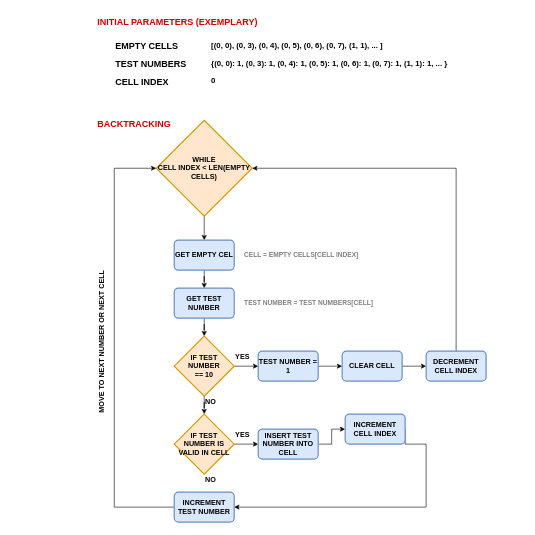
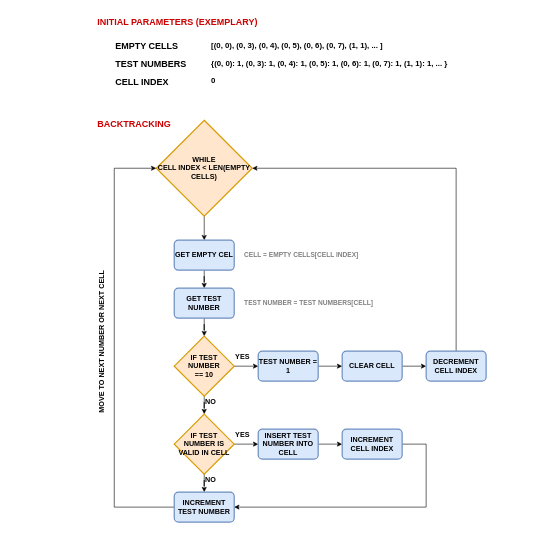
  <mxCell id="0" />
  <mxCell id="1" parent="0" />
  <mxCell id="2" value="&lt;div align=&quot;left&quot;&gt;&lt;font style=&quot;font-size: 15px&quot; face=&quot;Helvetica&quot;&gt;&lt;b&gt;EMPTY CELLS&lt;/b&gt;&lt;/font&gt;&lt;/div&gt;" style="rounded=0;whiteSpace=wrap;html=1;fillColor=none;strokeColor=none;align=left;" vertex="1" parent="1"><mxGeometry x="190" y="60" width="150" height="30" as="geometry" /></mxCell>
  <mxCell id="3" value="&lt;div align=&quot;left&quot;&gt;&lt;b&gt;&lt;font style=&quot;font-size: 15px&quot;&gt;TEST NUMBERS&lt;/font&gt;&lt;/b&gt;&lt;/div&gt;" style="rounded=0;whiteSpace=wrap;html=1;fillColor=none;strokeColor=none;align=left;" vertex="1" parent="1"><mxGeometry x="190" y="90" width="150" height="30" as="geometry" /></mxCell>
  <mxCell id="4" value="&lt;div style=&quot;font-size: 13px&quot; align=&quot;left&quot;&gt;&lt;font style=&quot;font-size: 13px&quot;&gt;&lt;b&gt;&lt;font style=&quot;font-size: 13px&quot;&gt;[(0, 0), (0, 3), (0, 4), (0, 5), (0, 6), (0, 7), (1, 1), ... ]&lt;/font&gt;&lt;/b&gt;&lt;/font&gt;&lt;/div&gt;" style="rounded=0;whiteSpace=wrap;html=1;fillColor=none;strokeColor=none;align=left;" vertex="1" parent="1"><mxGeometry x="350" y="60" width="430" height="30" as="geometry" /></mxCell>
  <mxCell id="5" value="&lt;div style=&quot;font-size: 13px&quot; align=&quot;left&quot;&gt;&lt;b&gt;&lt;font style=&quot;font-size: 13px&quot;&gt;{(0, 0): 1, (0, 3): 1, (0, 4): 1, (0, 5): 1, (0, 6): 1, (0, 7): 1, (1, 1): 1, ... }&lt;/font&gt;&lt;/b&gt;&lt;/div&gt;" style="rounded=0;whiteSpace=wrap;html=1;fillColor=none;strokeColor=none;align=left;" vertex="1" parent="1"><mxGeometry x="350" y="90" width="520" height="30" as="geometry" /></mxCell>
  <mxCell id="6" value="&lt;div align=&quot;left&quot;&gt;&lt;b&gt;&lt;font style=&quot;font-size: 15px&quot;&gt;CELL INDEX&lt;br&gt;&lt;/font&gt;&lt;/b&gt;&lt;/div&gt;" style="rounded=0;whiteSpace=wrap;html=1;fillColor=none;strokeColor=none;align=left;" vertex="1" parent="1"><mxGeometry x="190" y="120" width="150" height="30" as="geometry" /></mxCell>
  <mxCell id="7" value="&lt;div style=&quot;font-size: 13px&quot; align=&quot;left&quot;&gt;&lt;b&gt;&lt;font style=&quot;font-size: 13px&quot;&gt;0&lt;br&gt;&lt;/font&gt;&lt;/b&gt;&lt;/div&gt;" style="text;whiteSpace=wrap;html=1;" vertex="1" parent="1"><mxGeometry x="350" y="120" width="340" height="30" as="geometry" /></mxCell>
  <mxCell id="8" value="" style="edgeStyle=orthogonalEdgeStyle;rounded=0;orthogonalLoop=1;jettySize=auto;html=1;" edge="1" parent="1" source="9" target="11"><mxGeometry relative="1" as="geometry" /></mxCell>
  <mxCell id="9" value="&lt;div&gt;&lt;b&gt;WHILE&lt;/b&gt;&lt;/div&gt;&lt;div&gt;&lt;b&gt;CELL INDEX &amp;lt; LEN(EMPTY CELLS)&lt;/b&gt;&lt;/div&gt;" style="strokeWidth=2;html=1;shape=mxgraph.flowchart.decision;whiteSpace=wrap;fillColor=#ffe6cc;strokeColor=#d79b00;" vertex="1" parent="1"><mxGeometry x="260" y="200" width="160" height="160" as="geometry" /></mxCell>
  <mxCell id="10" value="" style="edgeStyle=orthogonalEdgeStyle;rounded=0;orthogonalLoop=1;jettySize=auto;html=1;" edge="1" parent="1" source="11" target="13"><mxGeometry relative="1" as="geometry" /></mxCell>
  <mxCell id="11" value="&lt;b&gt;GET EMPTY CEL&lt;/b&gt;" style="rounded=1;whiteSpace=wrap;html=1;absoluteArcSize=1;arcSize=14;strokeWidth=2;fillColor=#dae8fc;strokeColor=#6c8ebf;" vertex="1" parent="1"><mxGeometry x="290" y="400" width="100" height="50" as="geometry" /></mxCell>
  <mxCell id="12" value="" style="edgeStyle=orthogonalEdgeStyle;rounded=0;orthogonalLoop=1;jettySize=auto;html=1;" edge="1" parent="1" source="13" target="16"><mxGeometry relative="1" as="geometry" /></mxCell>
  <mxCell id="13" value="&lt;b&gt;GET TEST NUMBER&lt;/b&gt;" style="rounded=1;whiteSpace=wrap;html=1;absoluteArcSize=1;arcSize=14;strokeWidth=2;fillColor=#dae8fc;strokeColor=#6c8ebf;" vertex="1" parent="1"><mxGeometry x="290" y="480" width="100" height="50" as="geometry" /></mxCell>
  <mxCell id="14" value="" style="edgeStyle=orthogonalEdgeStyle;rounded=0;orthogonalLoop=1;jettySize=auto;html=1;" edge="1" parent="1" source="16" target="18"><mxGeometry relative="1" as="geometry" /></mxCell>
  <mxCell id="15" value="" style="edgeStyle=orthogonalEdgeStyle;rounded=0;orthogonalLoop=1;jettySize=auto;html=1;" edge="1" parent="1" source="16" target="29"><mxGeometry relative="1" as="geometry" /></mxCell>
  <mxCell id="16" value="&lt;div&gt;&lt;b&gt;IF TEST NUMBER&lt;/b&gt;&lt;/div&gt;&lt;div&gt;&lt;b&gt;== 10&lt;/b&gt;&lt;/div&gt;" style="strokeWidth=2;html=1;shape=mxgraph.flowchart.decision;whiteSpace=wrap;fillColor=#ffe6cc;strokeColor=#d79b00;" vertex="1" parent="1"><mxGeometry x="290" y="560" width="100" height="100" as="geometry" /></mxCell>
  <mxCell id="17" value="" style="edgeStyle=orthogonalEdgeStyle;rounded=0;orthogonalLoop=1;jettySize=auto;html=1;" edge="1" parent="1" source="18" target="20"><mxGeometry relative="1" as="geometry" /></mxCell>
  <mxCell id="18" value="&lt;b&gt;TEST NUMBER = 1&lt;/b&gt;" style="rounded=1;whiteSpace=wrap;html=1;absoluteArcSize=1;arcSize=14;strokeWidth=2;fillColor=#dae8fc;strokeColor=#6c8ebf;" vertex="1" parent="1"><mxGeometry x="430" y="585" width="100" height="50" as="geometry" /></mxCell>
  <mxCell id="19" value="" style="edgeStyle=orthogonalEdgeStyle;rounded=0;orthogonalLoop=1;jettySize=auto;html=1;" edge="1" parent="1" source="20" target="22"><mxGeometry relative="1" as="geometry" /></mxCell>
  <mxCell id="20" value="&lt;b&gt;CLEAR CELL&lt;/b&gt;" style="rounded=1;whiteSpace=wrap;html=1;absoluteArcSize=1;arcSize=14;strokeWidth=2;fillColor=#dae8fc;strokeColor=#6c8ebf;" vertex="1" parent="1"><mxGeometry x="570" y="585" width="100" height="50" as="geometry" /></mxCell>
  <mxCell id="21" style="edgeStyle=orthogonalEdgeStyle;rounded=0;orthogonalLoop=1;jettySize=auto;html=1;exitX=0.5;exitY=0;exitDx=0;exitDy=0;entryX=1;entryY=0.5;entryDx=0;entryDy=0;entryPerimeter=0;" edge="1" parent="1" source="22" target="9"><mxGeometry relative="1" as="geometry" /></mxCell>
  <mxCell id="22" value="&lt;b&gt;DECREMENT CELL INDEX&lt;/b&gt;" style="rounded=1;whiteSpace=wrap;html=1;absoluteArcSize=1;arcSize=14;strokeWidth=2;fillColor=#dae8fc;strokeColor=#6c8ebf;" vertex="1" parent="1"><mxGeometry x="710" y="585" width="100" height="50" as="geometry" /></mxCell>
  <mxCell id="23" value="&lt;b&gt;NO&lt;/b&gt;" style="rounded=0;whiteSpace=wrap;html=1;fillColor=none;strokeColor=none;align=left;" vertex="1" parent="1"><mxGeometry x="340" y="790" width="30" height="20" as="geometry" /></mxCell>
  <mxCell id="24" value="&lt;b&gt;YES&lt;/b&gt;" style="rounded=0;whiteSpace=wrap;html=1;fillColor=none;strokeColor=none;align=left;" vertex="1" parent="1"><mxGeometry x="390" y="585" width="30" height="20" as="geometry" /></mxCell>
  <mxCell id="25" value="&lt;b&gt;YES&lt;/b&gt;" style="rounded=0;whiteSpace=wrap;html=1;fillColor=none;strokeColor=none;align=left;" vertex="1" parent="1"><mxGeometry x="390" y="715" width="30" height="20" as="geometry" /></mxCell>
  <mxCell id="26" value="&lt;div align=&quot;left&quot;&gt;&lt;font color=&quot;#CC0000&quot;&gt;&lt;b&gt;&lt;font style=&quot;font-size: 15px&quot;&gt;BACKTRACKING&lt;/font&gt;&lt;/b&gt;&lt;/font&gt;&lt;/div&gt;" style="rounded=0;whiteSpace=wrap;html=1;fillColor=none;strokeColor=none;align=left;" vertex="1" parent="1"><mxGeometry x="160" y="190" width="150" height="30" as="geometry" /></mxCell>
  <mxCell id="27" value="" style="edgeStyle=orthogonalEdgeStyle;rounded=0;orthogonalLoop=1;jettySize=auto;html=1;" edge="1" parent="1" source="29" target="32"><mxGeometry relative="1" as="geometry" /></mxCell>
+ <mxCell id="28" value="" style="edgeStyle=orthogonalEdgeStyle;rounded=0;orthogonalLoop=1;jettySize=auto;html=1;" edge="1" parent="1" source="29" target="36"><mxGeometry relative="1" as="geometry" /></mxCell>
  <mxCell id="29" value="&lt;b&gt;IF TEST NUMBER IS VALID IN CELL&lt;/b&gt;" style="strokeWidth=2;html=1;shape=mxgraph.flowchart.decision;whiteSpace=wrap;fillColor=#ffe6cc;strokeColor=#d79b00;" vertex="1" parent="1"><mxGeometry x="290" y="690" width="100" height="100" as="geometry" /></mxCell>
  <mxCell id="30" value="&lt;b&gt;NO&lt;/b&gt;" style="rounded=0;whiteSpace=wrap;html=1;fillColor=none;strokeColor=none;align=left;" vertex="1" parent="1"><mxGeometry x="340" y="660" width="30" height="20" as="geometry" /></mxCell>
  <mxCell id="31" value="" style="edgeStyle=orthogonalEdgeStyle;rounded=0;orthogonalLoop=1;jettySize=auto;html=1;" edge="1" parent="1" source="32" target="34"><mxGeometry relative="1" as="geometry" /></mxCell>
  <mxCell id="32" value="&lt;b&gt;INSERT TEST NUMBER INTO CELL&lt;/b&gt;" style="rounded=1;whiteSpace=wrap;html=1;absoluteArcSize=1;arcSize=14;strokeWidth=2;fillColor=#dae8fc;strokeColor=#6c8ebf;" vertex="1" parent="1"><mxGeometry x="430" y="715" width="100" height="50" as="geometry" /></mxCell>
  <mxCell id="33" style="edgeStyle=orthogonalEdgeStyle;rounded=0;orthogonalLoop=1;jettySize=auto;html=1;exitX=1;exitY=0.5;exitDx=0;exitDy=0;entryX=1;entryY=0.5;entryDx=0;entryDy=0;" edge="1" parent="1" source="34" target="36"><mxGeometry relative="1" as="geometry"><Array as="points"><mxPoint x="710" y="740" /><mxPoint x="710" y="845" /></Array></mxGeometry></mxCell>
- <mxCell id="34" value="&lt;b&gt;INCREMENT CELL INDEX&lt;/b&gt;" style="rounded=1;whiteSpace=wrap;html=1;absoluteArcSize=1;arcSize=14;strokeWidth=2;fillColor=#dae8fc;strokeColor=#6c8ebf;" vertex="1" parent="1"><mxGeometry x="575" y="690" width="100" height="50" as="geometry" /></mxCell>
+ <mxCell id="34" value="&lt;b&gt;INCREMENT CELL INDEX&lt;/b&gt;" style="rounded=1;whiteSpace=wrap;html=1;absoluteArcSize=1;arcSize=14;strokeWidth=2;fillColor=#dae8fc;strokeColor=#6c8ebf;" vertex="1" parent="1"><mxGeometry x="570" y="715" width="100" height="50" as="geometry" /></mxCell>
  <mxCell id="35" style="edgeStyle=orthogonalEdgeStyle;rounded=0;orthogonalLoop=1;jettySize=auto;html=1;exitX=0;exitY=0.5;exitDx=0;exitDy=0;entryX=0;entryY=0.5;entryDx=0;entryDy=0;entryPerimeter=0;" edge="1" parent="1" source="36" target="9"><mxGeometry relative="1" as="geometry"><Array as="points"><mxPoint x="190" y="845" /><mxPoint x="190" y="280" /></Array></mxGeometry></mxCell>
  <mxCell id="36" value="&lt;b&gt;INCREMENT TEST NUMBER&lt;/b&gt;" style="rounded=1;whiteSpace=wrap;html=1;absoluteArcSize=1;arcSize=14;strokeWidth=2;fillColor=#dae8fc;strokeColor=#6c8ebf;" vertex="1" parent="1"><mxGeometry x="290" y="820" width="100" height="50" as="geometry" /></mxCell>
  <mxCell id="37" value="&lt;div style=&quot;font-size: 11px&quot; align=&quot;left&quot;&gt;&lt;font style=&quot;font-size: 11px&quot; face=&quot;Helvetica&quot; color=&quot;#808080&quot;&gt;&lt;b&gt;CELL = EMPTY CELLS[CELL INDEX]&lt;br&gt;&lt;/b&gt;&lt;/font&gt;&lt;/div&gt;" style="rounded=0;whiteSpace=wrap;html=1;fillColor=none;strokeColor=none;align=left;" vertex="1" parent="1"><mxGeometry x="405" y="410" width="235" height="30" as="geometry" /></mxCell>
  <mxCell id="38" value="&lt;div style=&quot;font-size: 11px&quot; align=&quot;left&quot;&gt;&lt;font style=&quot;font-size: 11px&quot; face=&quot;Helvetica&quot; color=&quot;#808080&quot;&gt;&lt;b&gt;TEST NUMBER = TEST NUMBERS[CELL]&lt;br&gt;&lt;/b&gt;&lt;/font&gt;&lt;/div&gt;" style="rounded=0;whiteSpace=wrap;html=1;fillColor=none;strokeColor=none;align=left;" vertex="1" parent="1"><mxGeometry x="405" y="490" width="265" height="30" as="geometry" /></mxCell>
  <mxCell id="39" value="&lt;div align=&quot;left&quot;&gt;&lt;font color=&quot;#CC0000&quot;&gt;&lt;b&gt;&lt;font style=&quot;font-size: 15px&quot;&gt;INITIAL PARAMETERS (EXEMPLARY)&lt;br&gt;&lt;/font&gt;&lt;/b&gt;&lt;/font&gt;&lt;/div&gt;" style="rounded=0;whiteSpace=wrap;html=1;fillColor=none;strokeColor=none;align=left;" vertex="1" parent="1"><mxGeometry x="160" y="20" width="360" height="30" as="geometry" /></mxCell>
  <mxCell id="40" value="&lt;b&gt;MOVE TO NEXT NUMBER OR NEXT CELL&lt;br&gt;&lt;/b&gt;" style="rounded=0;whiteSpace=wrap;html=1;fillColor=none;strokeColor=none;align=left;rotation=-90;" vertex="1" parent="1"><mxGeometry x="20" y="530" width="300" height="20" as="geometry" /></mxCell>
